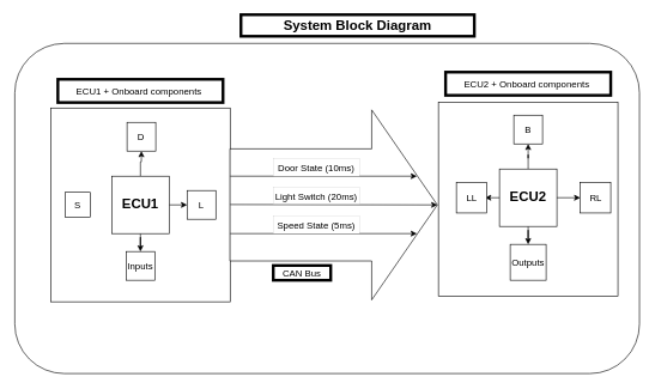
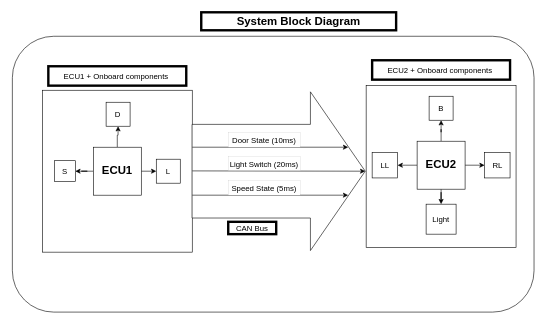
  <mxCell id="0" />
  <mxCell id="1" parent="0" />
  <mxCell id="2" value="" style="rounded=1;whiteSpace=wrap;html=1;" vertex="1" parent="1"><mxGeometry x="20" y="60" width="870" height="460" as="geometry" /></mxCell>
  <mxCell id="3" value="" style="rounded=0;whiteSpace=wrap;html=1;" vertex="1" parent="1"><mxGeometry x="70" y="150" width="250" height="270" as="geometry" /></mxCell>
- <mxCell id="4" value="" style="edgeStyle=orthogonalEdgeStyle;rounded=0;orthogonalLoop=1;jettySize=auto;html=1;" edge="1" parent="1" source="8" target="11"><mxGeometry relative="1" as="geometry" /></mxCell>
  <mxCell id="5" value="" style="edgeStyle=orthogonalEdgeStyle;rounded=0;orthogonalLoop=1;jettySize=auto;html=1;" edge="1" parent="1" source="8"><mxGeometry relative="1" as="geometry"><mxPoint x="260" y="285" as="targetPoint" /></mxGeometry></mxCell>
  <mxCell id="6" value="" style="edgeStyle=orthogonalEdgeStyle;rounded=0;orthogonalLoop=1;jettySize=auto;html=1;" edge="1" parent="1" source="8" target="13"><mxGeometry relative="1" as="geometry" /></mxCell>
+ <mxCell id="7" value="" style="edgeStyle=orthogonalEdgeStyle;rounded=0;orthogonalLoop=1;jettySize=auto;html=1;" edge="1" parent="1" source="8" target="14"><mxGeometry relative="1" as="geometry" /></mxCell>
  <mxCell id="8" value="&lt;font size=&quot;1&quot;&gt;&lt;span style=&quot;font-size: 19px;&quot;&gt;&lt;b&gt;ECU1&lt;/b&gt;&lt;/span&gt;&lt;/font&gt;" style="whiteSpace=wrap;html=1;aspect=fixed;" vertex="1" parent="1"><mxGeometry x="155" y="245" width="80" height="80" as="geometry" /></mxCell>
  <mxCell id="9" value="" style="html=1;shadow=0;dashed=0;align=center;verticalAlign=middle;shape=mxgraph.arrows2.arrow;dy=0.41;dx=91.43;direction=north;notch=0;rotation=90;" vertex="1" parent="1"><mxGeometry x="331.76" y="140.59" width="264.68" height="288.83" as="geometry" /></mxCell>
  <mxCell id="10" value="" style="rounded=0;whiteSpace=wrap;html=1;" vertex="1" parent="1"><mxGeometry x="610" y="142.34" width="250" height="270" as="geometry" /></mxCell>
- <mxCell id="11" value="&lt;font style=&quot;font-size: 13px;&quot;&gt;Inputs&lt;/font&gt;" style="whiteSpace=wrap;html=1;aspect=fixed;" vertex="1" parent="1"><mxGeometry x="175" y="350" width="40" height="40" as="geometry" /></mxCell>
  <mxCell id="12" value="&lt;font style=&quot;font-size: 13px;&quot;&gt;L&lt;/font&gt;" style="whiteSpace=wrap;html=1;aspect=fixed;" vertex="1" parent="1"><mxGeometry x="260" y="265" width="40" height="40" as="geometry" /></mxCell>
  <mxCell id="13" value="&lt;font style=&quot;font-size: 13px;&quot;&gt;D&lt;/font&gt;" style="whiteSpace=wrap;html=1;aspect=fixed;" vertex="1" parent="1"><mxGeometry x="176.33" y="170" width="40" height="40" as="geometry" /></mxCell>
  <mxCell id="14" value="&lt;font style=&quot;font-size: 13px;&quot;&gt;S&lt;/font&gt;" style="whiteSpace=wrap;html=1;aspect=fixed;" vertex="1" parent="1"><mxGeometry x="90" y="267.5" width="35" height="35" as="geometry" /></mxCell>
  <mxCell id="15" value="" style="edgeStyle=orthogonalEdgeStyle;rounded=0;orthogonalLoop=1;jettySize=auto;html=1;" edge="1" parent="1" source="19" target="22"><mxGeometry relative="1" as="geometry" /></mxCell>
  <mxCell id="16" value="" style="edgeStyle=orthogonalEdgeStyle;rounded=0;orthogonalLoop=1;jettySize=auto;html=1;" edge="1" parent="1" source="19" target="20"><mxGeometry relative="1" as="geometry" /></mxCell>
  <mxCell id="17" value="" style="edgeStyle=orthogonalEdgeStyle;rounded=0;orthogonalLoop=1;jettySize=auto;html=1;" edge="1" parent="1" source="19" target="21"><mxGeometry relative="1" as="geometry" /></mxCell>
  <mxCell id="18" value="" style="edgeStyle=orthogonalEdgeStyle;rounded=0;orthogonalLoop=1;jettySize=auto;html=1;" edge="1" parent="1" source="19" target="23"><mxGeometry relative="1" as="geometry" /></mxCell>
  <mxCell id="19" value="&lt;b&gt;&lt;font style=&quot;font-size: 19px;&quot;&gt;ECU2&lt;/font&gt;&lt;/b&gt;" style="whiteSpace=wrap;html=1;aspect=fixed;" vertex="1" parent="1"><mxGeometry x="695" y="235" width="80" height="80" as="geometry" /></mxCell>
  <mxCell id="20" value="&lt;font style=&quot;font-size: 13px;&quot;&gt;RL&lt;/font&gt;" style="whiteSpace=wrap;html=1;aspect=fixed;" vertex="1" parent="1"><mxGeometry x="807.5" y="253.75" width="42.5" height="42.5" as="geometry" /></mxCell>
- <mxCell id="21" value="&lt;font style=&quot;font-size: 13px;&quot;&gt;LL&lt;/font&gt;" style="whiteSpace=wrap;html=1;aspect=fixed;" vertex="1" parent="1"><mxGeometry x="635" y="253.75" width="42.5" height="42.5" as="geometry" /></mxCell>
+ <mxCell id="21" value="&lt;font style=&quot;font-size: 13px;&quot;&gt;LL&lt;/font&gt;" style="whiteSpace=wrap;html=1;aspect=fixed;" vertex="1" parent="1"><mxGeometry x="620" y="253.75" width="42.5" height="42.5" as="geometry" /></mxCell>
  <mxCell id="22" value="&lt;font style=&quot;font-size: 13px;&quot;&gt;B&lt;/font&gt;" style="whiteSpace=wrap;html=1;aspect=fixed;" vertex="1" parent="1"><mxGeometry x="715" y="160" width="40" height="40" as="geometry" /></mxCell>
- <mxCell id="23" value="&lt;font style=&quot;font-size: 13px;&quot;&gt;Outputs&lt;/font&gt;" style="whiteSpace=wrap;html=1;aspect=fixed;" vertex="1" parent="1"><mxGeometry x="710" y="340" width="50" height="50" as="geometry" /></mxCell>
+ <mxCell id="23" value="&lt;font style=&quot;font-size: 13px;&quot;&gt;Light&lt;/font&gt;" style="whiteSpace=wrap;html=1;aspect=fixed;" vertex="1" parent="1"><mxGeometry x="710" y="340" width="50" height="50" as="geometry" /></mxCell>
  <mxCell id="24" value="ECU1 + Onboard components&amp;nbsp;" style="rounded=0;whiteSpace=wrap;html=1;strokeWidth=4;fontSize=13;" vertex="1" parent="1"><mxGeometry x="80" y="110" width="230" height="32.34" as="geometry" /></mxCell>
  <mxCell id="25" value="ECU2 + Onboard components&amp;nbsp;" style="rounded=0;whiteSpace=wrap;html=1;strokeWidth=4;fontSize=13;" vertex="1" parent="1"><mxGeometry x="620" y="100" width="230" height="32.34" as="geometry" /></mxCell>
  <mxCell id="26" value="CAN Bus" style="rounded=0;whiteSpace=wrap;html=1;strokeWidth=4;fontSize=13;" vertex="1" parent="1"><mxGeometry x="380" y="369.42" width="80" height="20.58" as="geometry" /></mxCell>
  <mxCell id="27" value="" style="endArrow=classic;html=1;rounded=0;fontSize=13;" edge="1" parent="1"><mxGeometry width="50" height="50" relative="1" as="geometry"><mxPoint x="320" y="245" as="sourcePoint" /><mxPoint x="580" y="245" as="targetPoint" /></mxGeometry></mxCell>
  <mxCell id="28" value="" style="endArrow=classic;html=1;rounded=0;fontSize=13;" edge="1" parent="1"><mxGeometry width="50" height="50" relative="1" as="geometry"><mxPoint x="320" y="325" as="sourcePoint" /><mxPoint x="580" y="325" as="targetPoint" /></mxGeometry></mxCell>
  <mxCell id="29" value="" style="endArrow=classic;html=1;rounded=0;fontSize=13;entryX=1;entryY=0.5;entryDx=0;entryDy=0;entryPerimeter=0;" edge="1" parent="1" target="9"><mxGeometry width="50" height="50" relative="1" as="geometry"><mxPoint x="320" y="284.5" as="sourcePoint" /><mxPoint x="580" y="284.5" as="targetPoint" /></mxGeometry></mxCell>
  <mxCell id="30" value="&lt;font style=&quot;font-size: 19px;&quot;&gt;&lt;b&gt;System Block Diagram&lt;/b&gt;&lt;/font&gt;" style="rounded=0;whiteSpace=wrap;html=1;strokeWidth=4;fontSize=13;" vertex="1" parent="1"><mxGeometry x="335" y="20" width="325" height="30" as="geometry" /></mxCell>
  <mxCell id="31" value="&lt;font style=&quot;font-size: 13px;&quot;&gt;Door State (10ms)&lt;/font&gt;" style="rounded=0;whiteSpace=wrap;html=1;strokeWidth=0;fontSize=19;align=center;dashed=1;" vertex="1" parent="1"><mxGeometry x="380" y="220" width="120" height="25" as="geometry" /></mxCell>
  <mxCell id="32" value="&lt;font style=&quot;font-size: 13px;&quot;&gt;Light Switch (20ms)&lt;/font&gt;" style="rounded=0;whiteSpace=wrap;html=1;strokeWidth=0;fontSize=19;align=center;dashed=1;" vertex="1" parent="1"><mxGeometry x="380" y="260" width="120" height="23.75" as="geometry" /></mxCell>
  <mxCell id="33" value="&lt;font style=&quot;font-size: 13px;&quot;&gt;Speed State (5ms)&lt;/font&gt;" style="rounded=0;whiteSpace=wrap;html=1;strokeWidth=0;fontSize=19;align=center;dashed=1;" vertex="1" parent="1"><mxGeometry x="380" y="301.25" width="120" height="23.75" as="geometry" /></mxCell>
